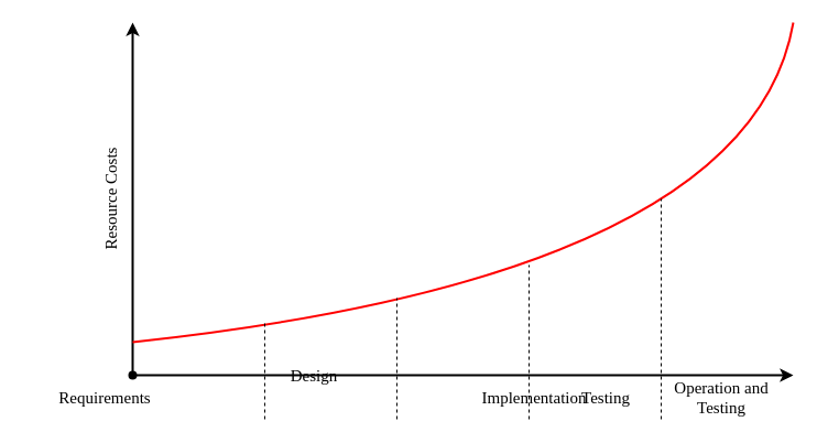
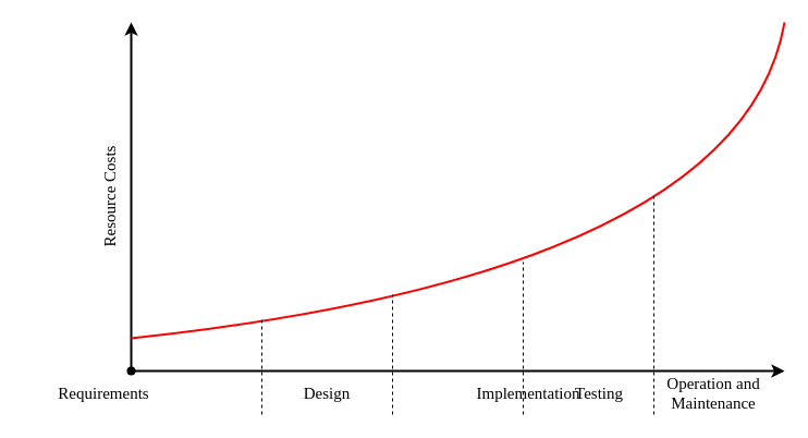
  <mxCell id="0" />
  <mxCell id="1" parent="0" />
  <mxCell id="2" value="" style="endArrow=classic;html=1;strokeWidth=2;fontFamily=Times New Roman;" parent="1" edge="1"><mxGeometry width="50" height="50" relative="1" as="geometry"><mxPoint x="120" y="340" as="sourcePoint" /><mxPoint x="120" y="20" as="targetPoint" /></mxGeometry></mxCell>
  <mxCell id="3" value="" style="endArrow=classic;html=1;strokeWidth=2;startArrow=oval;startFill=1;fontFamily=Times New Roman;" parent="1" edge="1"><mxGeometry width="50" height="50" relative="1" as="geometry"><mxPoint x="120" y="340" as="sourcePoint" /><mxPoint x="720" y="340" as="targetPoint" /></mxGeometry></mxCell>
  <mxCell id="4" value="" style="endArrow=none;html=1;curved=1;endFill=0;strokeWidth=2;strokeColor=#FF0000;fontFamily=Times New Roman;" parent="1" edge="1"><mxGeometry width="50" height="50" relative="1" as="geometry"><mxPoint x="120" y="310" as="sourcePoint" /><mxPoint x="720" y="20" as="targetPoint" /><Array as="points"><mxPoint x="680" y="250" /></Array></mxGeometry></mxCell>
  <mxCell id="5" value="Resource Costs" style="text;html=1;strokeColor=none;fillColor=none;align=center;verticalAlign=middle;whiteSpace=wrap;rounded=0;rotation=-90;fontFamily=Times New Roman;fontSize=15;" parent="1" vertex="1"><mxGeometry x="20" y="170" width="160" height="20" as="geometry" /></mxCell>
  <mxCell id="6" value="Requirements" style="text;html=1;strokeColor=none;fillColor=none;align=center;verticalAlign=middle;whiteSpace=wrap;rounded=0;fontFamily=Times New Roman;fontSize=15;" parent="1" vertex="1"><mxGeometry x="75" y="350" width="40" height="20" as="geometry" /></mxCell>
- <mxCell id="7" value="Design" style="text;html=1;strokeColor=none;fillColor=none;align=center;verticalAlign=middle;whiteSpace=wrap;rounded=0;fontFamily=Times New Roman;fontSize=15;" parent="1" vertex="1"><mxGeometry x="265" y="330" width="40" height="20" as="geometry" /></mxCell>
+ <mxCell id="7" value="Design" style="text;html=1;strokeColor=none;fillColor=none;align=center;verticalAlign=middle;whiteSpace=wrap;rounded=0;fontFamily=Times New Roman;fontSize=15;" parent="1" vertex="1"><mxGeometry x="280" y="350" width="40" height="20" as="geometry" /></mxCell>
  <mxCell id="8" value="Implementation" style="text;html=1;strokeColor=none;fillColor=none;align=center;verticalAlign=middle;whiteSpace=wrap;rounded=0;fontFamily=Times New Roman;fontSize=15;" parent="1" vertex="1"><mxGeometry x="465" y="350" width="40" height="20" as="geometry" /></mxCell>
  <mxCell id="9" value="Testing" style="text;html=1;strokeColor=none;fillColor=none;align=center;verticalAlign=middle;whiteSpace=wrap;rounded=0;fontFamily=Times New Roman;fontSize=15;" parent="1" vertex="1"><mxGeometry x="530" y="350" width="40" height="20" as="geometry" /></mxCell>
- <mxCell id="10" value="Operation and Testing" style="text;html=1;strokeColor=none;fillColor=none;align=center;verticalAlign=middle;whiteSpace=wrap;rounded=0;fontFamily=Times New Roman;fontSize=15;" parent="1" vertex="1"><mxGeometry x="610" y="350" width="90" height="20" as="geometry" /></mxCell>
+ <mxCell id="10" value="Operation and Maintenance" style="text;html=1;strokeColor=none;fillColor=none;align=center;verticalAlign=middle;whiteSpace=wrap;rounded=0;fontFamily=Times New Roman;fontSize=15;" parent="1" vertex="1"><mxGeometry x="610" y="350" width="90" height="20" as="geometry" /></mxCell>
  <mxCell id="11" value="" style="endArrow=none;dashed=1;html=1;strokeColor=none;strokeWidth=2;fontFamily=Times New Roman;" parent="1" edge="1"><mxGeometry width="50" height="50" relative="1" as="geometry"><mxPoint x="240" y="380" as="sourcePoint" /><mxPoint x="240" y="300" as="targetPoint" /></mxGeometry></mxCell>
  <mxCell id="12" value="" style="endArrow=none;dashed=1;html=1;strokeColor=#000000;strokeWidth=1;fontFamily=Times New Roman;" parent="1" edge="1"><mxGeometry width="50" height="50" relative="1" as="geometry"><mxPoint x="240" y="380" as="sourcePoint" /><mxPoint x="240" y="290" as="targetPoint" /></mxGeometry></mxCell>
  <mxCell id="13" value="" style="endArrow=none;dashed=1;html=1;strokeColor=#000000;strokeWidth=1;fontFamily=Times New Roman;" parent="1" edge="1"><mxGeometry width="50" height="50" relative="1" as="geometry"><mxPoint x="360" y="380" as="sourcePoint" /><mxPoint x="360" y="270" as="targetPoint" /></mxGeometry></mxCell>
  <mxCell id="14" value="" style="endArrow=none;dashed=1;html=1;strokeColor=#000000;strokeWidth=1;fontFamily=Times New Roman;" parent="1" edge="1"><mxGeometry width="50" height="50" relative="1" as="geometry"><mxPoint x="600" y="380" as="sourcePoint" /><mxPoint x="600" y="180" as="targetPoint" /></mxGeometry></mxCell>
  <mxCell id="15" value="" style="endArrow=none;dashed=1;html=1;strokeColor=#000000;strokeWidth=1;fontFamily=Times New Roman;" parent="1" edge="1"><mxGeometry width="50" height="50" relative="1" as="geometry"><mxPoint x="480" y="380" as="sourcePoint" /><mxPoint x="480" y="240" as="targetPoint" /></mxGeometry></mxCell>
